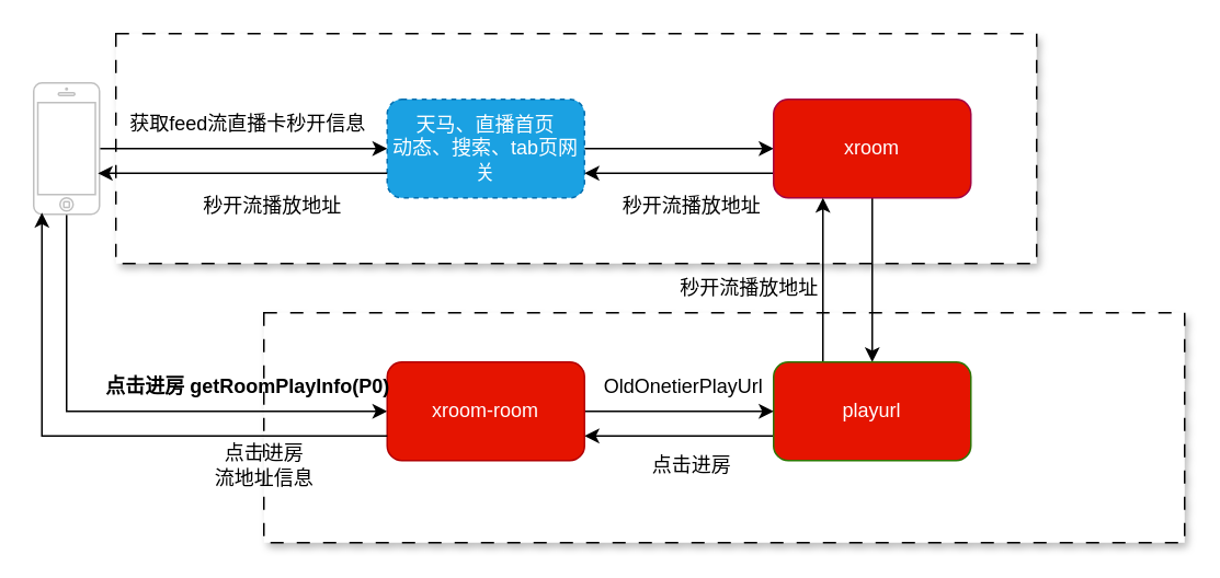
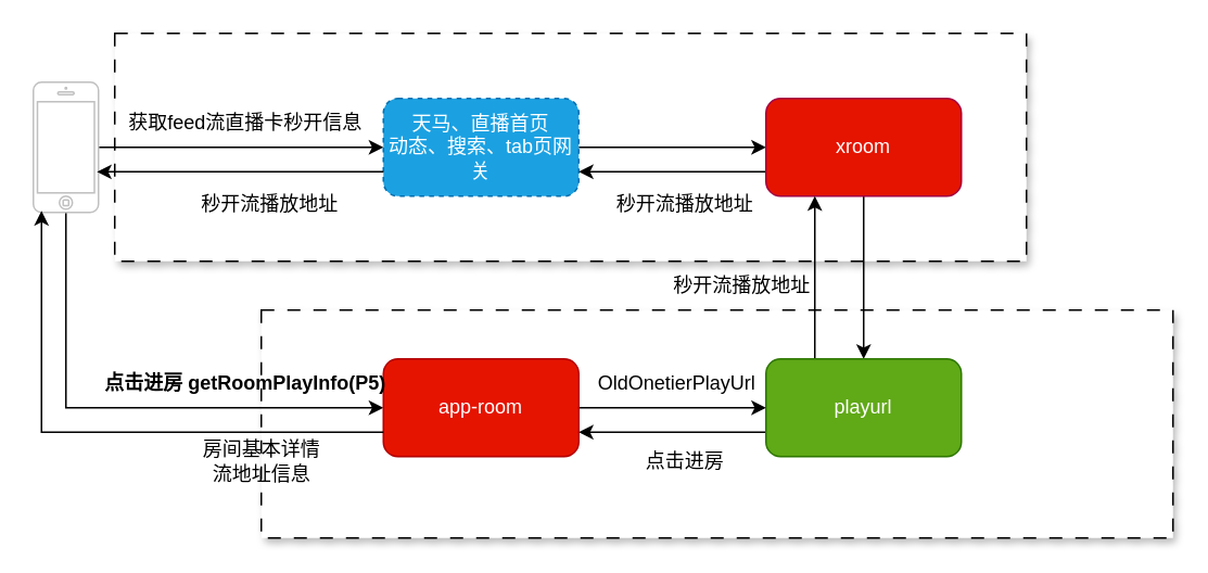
  <mxCell id="0" />
  <mxCell id="1" parent="0" />
  <mxCell id="2" value="" style="rounded=0;whiteSpace=wrap;html=1;shadow=1;dashed=1;dashPattern=8 8;" vertex="1" parent="1"><mxGeometry x="160" y="190" width="560" height="140" as="geometry" /></mxCell>
  <mxCell id="3" value="" style="rounded=0;whiteSpace=wrap;html=1;shadow=1;dashed=1;dashPattern=8 8;" vertex="1" parent="1"><mxGeometry x="70" y="20" width="560" height="140" as="geometry" /></mxCell>
  <mxCell id="4" style="edgeStyle=orthogonalEdgeStyle;rounded=0;orthogonalLoop=1;jettySize=auto;html=1;entryX=0;entryY=0.5;entryDx=0;entryDy=0;" edge="1" parent="1" source="6" target="8"><mxGeometry relative="1" as="geometry" /></mxCell>
  <mxCell id="5" style="edgeStyle=orthogonalEdgeStyle;rounded=0;orthogonalLoop=1;jettySize=auto;html=1;entryX=0;entryY=0.5;entryDx=0;entryDy=0;" edge="1" parent="1" source="6" target="18"><mxGeometry relative="1" as="geometry"><Array as="points"><mxPoint x="40" y="250" /></Array></mxGeometry></mxCell>
  <mxCell id="6" value="" style="html=1;verticalLabelPosition=bottom;labelBackgroundColor=#ffffff;verticalAlign=top;shadow=0;dashed=0;strokeWidth=1;shape=mxgraph.ios7.misc.iphone;strokeColor=#c0c0c0;" vertex="1" parent="1"><mxGeometry x="20" y="50" width="40" height="80" as="geometry" /></mxCell>
  <mxCell id="7" style="edgeStyle=orthogonalEdgeStyle;rounded=0;orthogonalLoop=1;jettySize=auto;html=1;exitX=1;exitY=0.5;exitDx=0;exitDy=0;entryX=0;entryY=0.5;entryDx=0;entryDy=0;" edge="1" parent="1" source="8" target="11"><mxGeometry relative="1" as="geometry" /></mxCell>
  <mxCell id="8" value="天马、直播首页&lt;br&gt;动态、搜索、tab页网关" style="rounded=1;whiteSpace=wrap;html=1;fillColor=#1ba1e2;fontColor=#ffffff;strokeColor=#006EAF;dashed=1;" vertex="1" parent="1"><mxGeometry x="235" y="60" width="120" height="60" as="geometry" /></mxCell>
  <mxCell id="9" style="edgeStyle=orthogonalEdgeStyle;rounded=0;orthogonalLoop=1;jettySize=auto;html=1;exitX=0.5;exitY=1;exitDx=0;exitDy=0;entryX=0.5;entryY=0;entryDx=0;entryDy=0;" edge="1" parent="1" source="11" target="14"><mxGeometry relative="1" as="geometry" /></mxCell>
  <mxCell id="10" style="edgeStyle=orthogonalEdgeStyle;rounded=0;orthogonalLoop=1;jettySize=auto;html=1;exitX=0;exitY=0.75;exitDx=0;exitDy=0;entryX=1;entryY=0.75;entryDx=0;entryDy=0;" edge="1" parent="1" source="11" target="8"><mxGeometry relative="1" as="geometry" /></mxCell>
  <mxCell id="11" value="xroom" style="rounded=1;whiteSpace=wrap;html=1;fillColor=#e51400;fontColor=#ffffff;strokeColor=#A50040;" vertex="1" parent="1"><mxGeometry x="470" y="60" width="120" height="60" as="geometry" /></mxCell>
  <mxCell id="12" style="edgeStyle=orthogonalEdgeStyle;rounded=0;orthogonalLoop=1;jettySize=auto;html=1;exitX=0.25;exitY=0;exitDx=0;exitDy=0;entryX=0.25;entryY=1;entryDx=0;entryDy=0;" edge="1" parent="1" source="14" target="11"><mxGeometry relative="1" as="geometry" /></mxCell>
  <mxCell id="13" style="edgeStyle=orthogonalEdgeStyle;rounded=0;orthogonalLoop=1;jettySize=auto;html=1;exitX=0;exitY=0.75;exitDx=0;exitDy=0;entryX=1;entryY=0.75;entryDx=0;entryDy=0;" edge="1" parent="1" source="14" target="18"><mxGeometry relative="1" as="geometry" /></mxCell>
- <mxCell id="14" value="playurl" style="rounded=1;whiteSpace=wrap;html=1;fillColor=#e51400;fontColor=#ffffff;strokeColor=#2D7600;" vertex="1" parent="1"><mxGeometry x="470" y="220" width="120" height="60" as="geometry" /></mxCell>
+ <mxCell id="14" value="playurl" style="rounded=1;whiteSpace=wrap;html=1;fillColor=#60a917;fontColor=#ffffff;strokeColor=#2D7600;" vertex="1" parent="1"><mxGeometry x="470" y="220" width="120" height="60" as="geometry" /></mxCell>
  <mxCell id="15" style="edgeStyle=orthogonalEdgeStyle;rounded=0;orthogonalLoop=1;jettySize=auto;html=1;exitX=0;exitY=0.75;exitDx=0;exitDy=0;entryX=0.975;entryY=0.688;entryDx=0;entryDy=0;entryPerimeter=0;" edge="1" parent="1" source="8" target="6"><mxGeometry relative="1" as="geometry" /></mxCell>
  <mxCell id="16" value="秒开流播放地址" style="text;html=1;align=center;verticalAlign=middle;resizable=0;points=[];autosize=1;strokeColor=none;fillColor=none;" vertex="1" parent="1"><mxGeometry x="110" y="110" width="110" height="30" as="geometry" /></mxCell>
  <mxCell id="17" style="edgeStyle=orthogonalEdgeStyle;rounded=0;orthogonalLoop=1;jettySize=auto;html=1;" edge="1" parent="1" source="18" target="14"><mxGeometry relative="1" as="geometry" /></mxCell>
- <mxCell id="18" value="xroom-room" style="rounded=1;whiteSpace=wrap;html=1;fillColor=#e51400;fontColor=#ffffff;strokeColor=#B20000;" vertex="1" parent="1"><mxGeometry x="235" y="220" width="120" height="60" as="geometry" /></mxCell>
+ <mxCell id="18" value="app-room" style="rounded=1;whiteSpace=wrap;html=1;fillColor=#e51400;fontColor=#ffffff;strokeColor=#B20000;" vertex="1" parent="1"><mxGeometry x="235" y="220" width="120" height="60" as="geometry" /></mxCell>
  <mxCell id="19" value="获取feed流直播卡秒开信息" style="text;html=1;align=center;verticalAlign=middle;resizable=0;points=[];autosize=1;strokeColor=none;fillColor=none;" vertex="1" parent="1"><mxGeometry x="65" y="60" width="170" height="30" as="geometry" /></mxCell>
  <mxCell id="20" value="秒开流播放地址" style="text;html=1;align=center;verticalAlign=middle;resizable=0;points=[];autosize=1;strokeColor=none;fillColor=none;" vertex="1" parent="1"><mxGeometry x="365" y="110" width="110" height="30" as="geometry" /></mxCell>
  <mxCell id="21" value="秒开流播放地址" style="text;html=1;align=center;verticalAlign=middle;resizable=0;points=[];autosize=1;strokeColor=none;fillColor=none;" vertex="1" parent="1"><mxGeometry x="400" y="160" width="110" height="30" as="geometry" /></mxCell>
- <mxCell id="22" value="&lt;b&gt;点击进房 getRoomPlayInfo(P0)&lt;/b&gt;" style="text;html=1;align=center;verticalAlign=middle;resizable=0;points=[];autosize=1;strokeColor=none;fillColor=none;" vertex="1" parent="1"><mxGeometry x="50" y="220" width="200" height="30" as="geometry" /></mxCell>
+ <mxCell id="22" value="&lt;b&gt;点击进房 getRoomPlayInfo(P5)&lt;/b&gt;" style="text;html=1;align=center;verticalAlign=middle;resizable=0;points=[];autosize=1;strokeColor=none;fillColor=none;" vertex="1" parent="1"><mxGeometry x="50" y="220" width="200" height="30" as="geometry" /></mxCell>
  <mxCell id="23" style="edgeStyle=orthogonalEdgeStyle;rounded=0;orthogonalLoop=1;jettySize=auto;html=1;exitX=0;exitY=0.75;exitDx=0;exitDy=0;entryX=0.125;entryY=0.988;entryDx=0;entryDy=0;entryPerimeter=0;" edge="1" parent="1" source="18" target="6"><mxGeometry relative="1" as="geometry" /></mxCell>
- <mxCell id="24" value="点击进房&lt;div&gt;流地址信息&lt;/div&gt;" style="text;html=1;align=center;verticalAlign=middle;resizable=0;points=[];autosize=1;strokeColor=none;fillColor=none;" vertex="1" parent="1"><mxGeometry x="110" y="263" width="100" height="40" as="geometry" /></mxCell>
+ <mxCell id="24" value="房间基本详情&lt;div&gt;流地址信息&lt;/div&gt;" style="text;html=1;align=center;verticalAlign=middle;resizable=0;points=[];autosize=1;strokeColor=none;fillColor=none;" vertex="1" parent="1"><mxGeometry x="110" y="263" width="100" height="40" as="geometry" /></mxCell>
  <mxCell id="25" value="点击进房" style="text;html=1;align=center;verticalAlign=middle;resizable=0;points=[];autosize=1;strokeColor=none;fillColor=none;" vertex="1" parent="1"><mxGeometry x="380" y="268" width="80" height="30" as="geometry" /></mxCell>
  <mxCell id="26" value="OldOnetierPlayUrl" style="text;html=1;align=center;verticalAlign=middle;resizable=0;points=[];autosize=1;strokeColor=none;fillColor=none;" vertex="1" parent="1"><mxGeometry x="355" y="220" width="120" height="30" as="geometry" /></mxCell>
